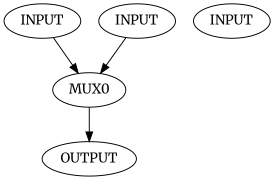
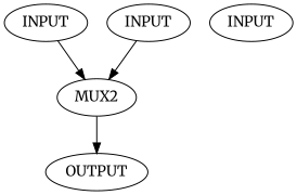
  digraph {
    fontname=Merriweather
    node [fontname=Merriweather]
    edge [fontname=Merriweather]
    n1 [label=INPUT]
-   n2 [label=MUX0 sel=I3]
+   n2 [label=MUX2 sel=I3]
    n3 [label=INPUT]
    n4 [label=INPUT]
    n5 [label=OUTPUT]
    n1 -> n2
    n2 -> n5
    n3 -> n2
  }
